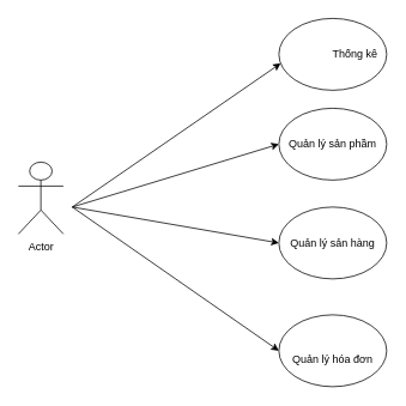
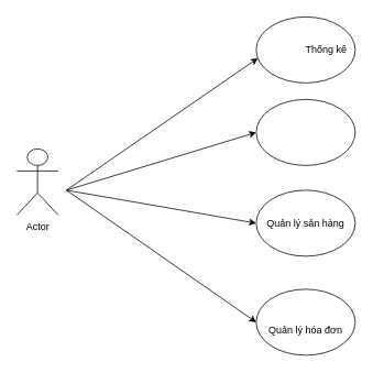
  <mxCell id="0" />
  <mxCell id="1" parent="0" />
  <mxCell id="2" value="Actor" style="shape=umlActor;verticalLabelPosition=bottom;verticalAlign=top;html=1;outlineConnect=0;" vertex="1" parent="1"><mxGeometry x="20" y="180" width="50" height="80" as="geometry" /></mxCell>
  <mxCell id="3" value="" style="ellipse;whiteSpace=wrap;html=1;" vertex="1" parent="1"><mxGeometry x="310" y="20" width="120" height="80" as="geometry" /></mxCell>
  <mxCell id="4" value="" style="ellipse;whiteSpace=wrap;html=1;" vertex="1" parent="1"><mxGeometry x="310" y="120" width="120" height="80" as="geometry" /></mxCell>
  <mxCell id="5" value="" style="ellipse;whiteSpace=wrap;html=1;" vertex="1" parent="1"><mxGeometry x="310" y="230" width="120" height="80" as="geometry" /></mxCell>
  <mxCell id="6" value="" style="ellipse;whiteSpace=wrap;html=1;" vertex="1" parent="1"><mxGeometry x="310" y="350" width="120" height="80" as="geometry" /></mxCell>
  <mxCell id="7" value="" style="endArrow=classic;html=1;entryX=0.017;entryY=0.625;entryDx=0;entryDy=0;entryPerimeter=0;" edge="1" parent="1" target="3"><mxGeometry width="50" height="50" relative="1" as="geometry"><mxPoint x="80" y="230" as="sourcePoint" /><mxPoint x="130" y="180" as="targetPoint" /></mxGeometry></mxCell>
  <mxCell id="8" value="" style="endArrow=classic;html=1;entryX=0;entryY=0.5;entryDx=0;entryDy=0;" edge="1" parent="1" target="4"><mxGeometry width="50" height="50" relative="1" as="geometry"><mxPoint x="80" y="230" as="sourcePoint" /><mxPoint x="150" y="220" as="targetPoint" /></mxGeometry></mxCell>
  <mxCell id="9" value="" style="endArrow=classic;html=1;entryX=0;entryY=0.5;entryDx=0;entryDy=0;" edge="1" parent="1" target="5"><mxGeometry width="50" height="50" relative="1" as="geometry"><mxPoint x="80" y="230" as="sourcePoint" /><mxPoint x="170" y="240" as="targetPoint" /></mxGeometry></mxCell>
  <mxCell id="10" value="" style="endArrow=classic;html=1;entryX=0;entryY=0.5;entryDx=0;entryDy=0;" edge="1" parent="1" target="6"><mxGeometry width="50" height="50" relative="1" as="geometry"><mxPoint x="80" y="230" as="sourcePoint" /><mxPoint x="300" y="370" as="targetPoint" /></mxGeometry></mxCell>
  <mxCell id="11" value="Thống kê" style="text;html=1;strokeColor=none;fillColor=none;align=center;verticalAlign=middle;whiteSpace=wrap;rounded=0;" vertex="1" parent="1"><mxGeometry x="365" y="50" width="60" height="20" as="geometry" /></mxCell>
- <mxCell id="12" value="Quản lý sản phầm" style="text;html=1;strokeColor=none;fillColor=none;align=center;verticalAlign=middle;whiteSpace=wrap;rounded=0;" vertex="1" parent="1"><mxGeometry x="320" y="150" width="100" height="20" as="geometry" /></mxCell>
  <mxCell id="13" value="Quản lý sản hàng" style="text;html=1;strokeColor=none;fillColor=none;align=center;verticalAlign=middle;whiteSpace=wrap;rounded=0;" vertex="1" parent="1"><mxGeometry x="315" y="260" width="110" height="20" as="geometry" /></mxCell>
  <mxCell id="14" value="Quản lý hóa đơn" style="text;html=1;strokeColor=none;fillColor=none;align=center;verticalAlign=middle;whiteSpace=wrap;rounded=0;" vertex="1" parent="1"><mxGeometry x="320" y="390" width="100" height="20" as="geometry" /></mxCell>
